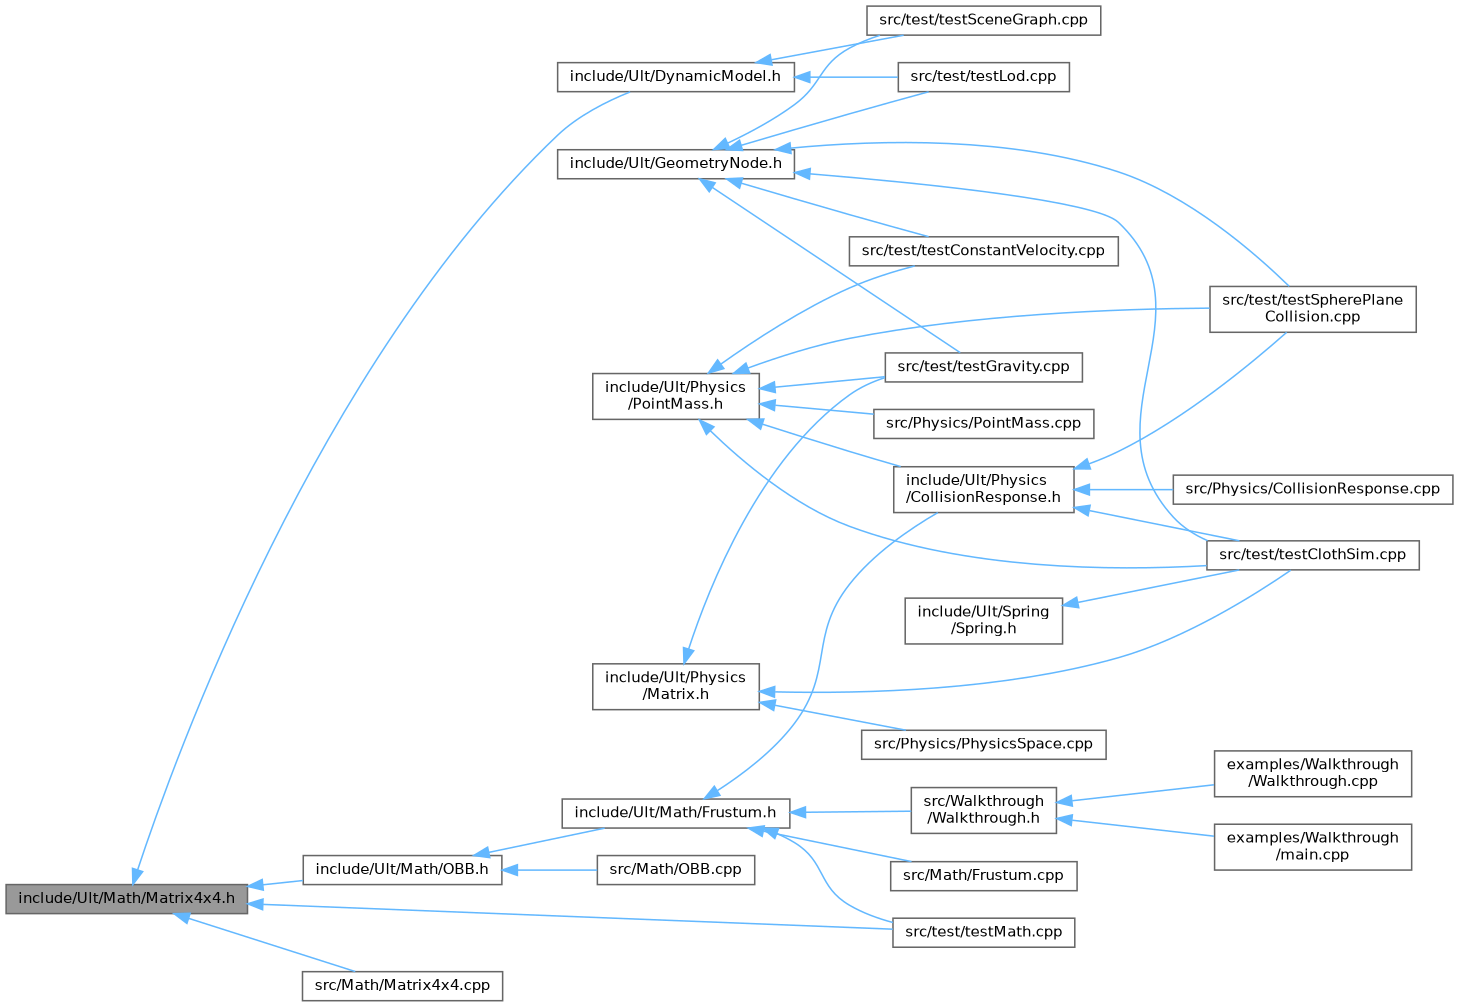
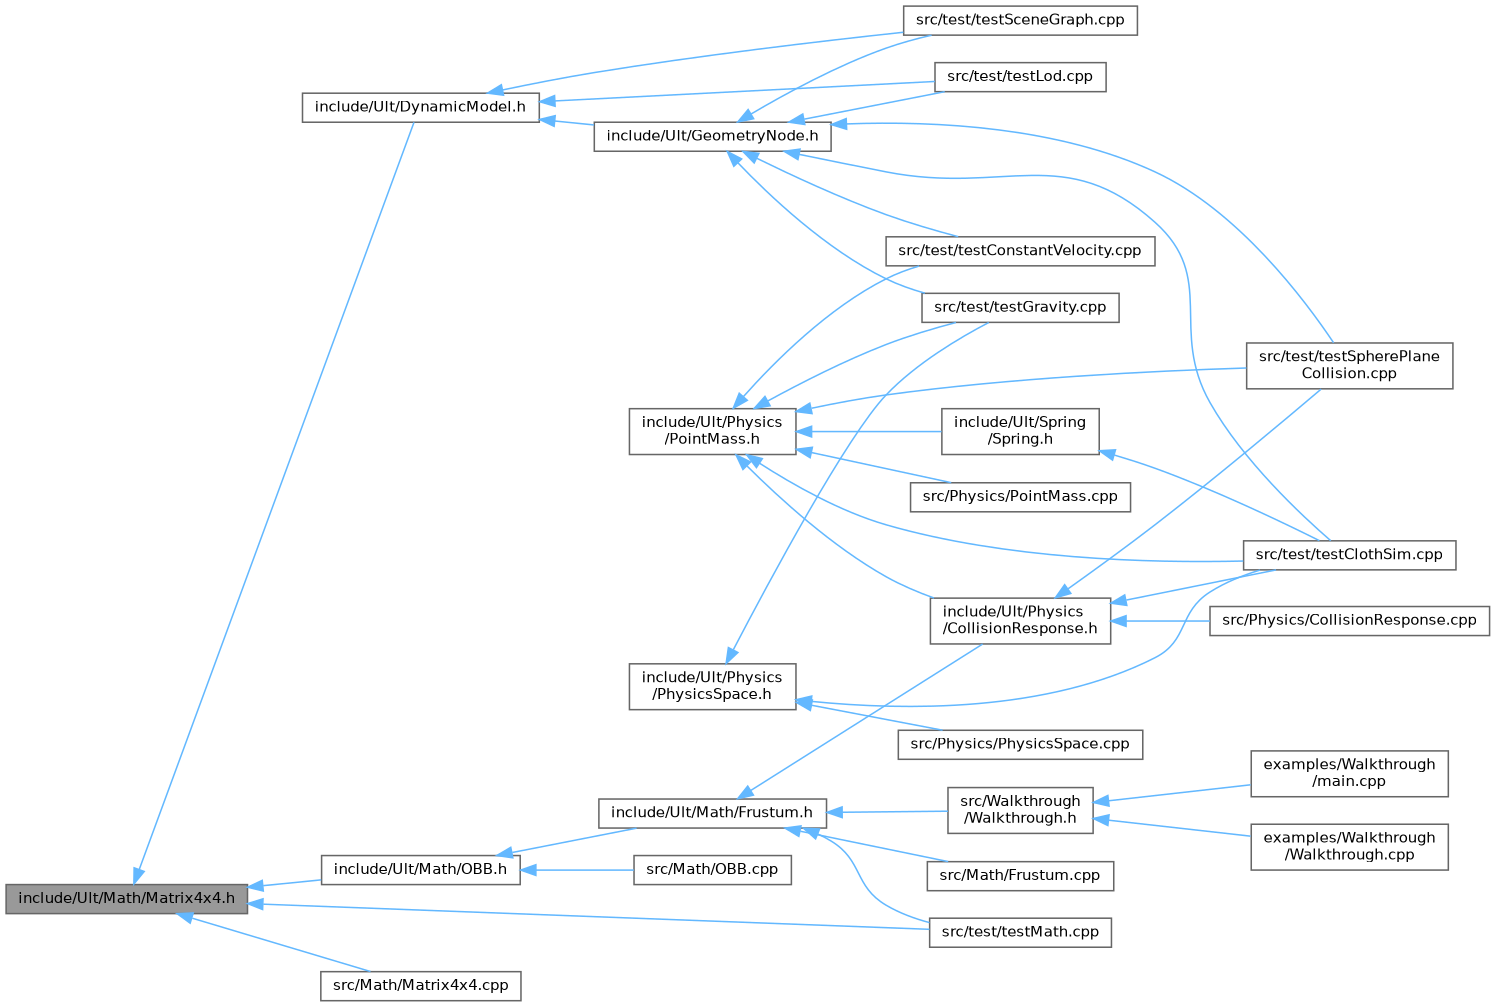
  digraph {
    rankdir=LR
    node [color=grey40 fillcolor=white fontname=Helvetica fontsize=10 shape=box style=filled]
    edge [color=steelblue1 dir=back fontname=Helvetica fontsize=10 labelfontname=Helvetica labelfontsize=10 style=solid]
    n1 [color=gray40 fillcolor=grey60 fontcolor=black height=0.2 label="include/Ult/Math/Matrix4x4.h" width=0.4]
    n2 [height=0.2 label="include/Ult/DynamicModel.h" width=0.4]
    n3 [height=0.2 label="include/Ult/Math/OBB.h" width=0.4]
    n4 [height=0.2 label="src/test/testMath.cpp" width=0.4]
    n5 [height=0.2 label="src/Math/Matrix4x4.cpp" width=0.4]
    n6 [height=0.2 label="include/Ult/GeometryNode.h" width=0.4]
    n7 [height=0.2 label="src/test/testLod.cpp" width=0.4]
    n8 [height=0.2 label="src/test/testSceneGraph.cpp" width=0.4]
    n9 [height=0.2 label="include/Ult/Math/Frustum.h" width=0.4]
    n10 [height=0.2 label="src/Math/OBB.cpp" width=0.4]
    n11 [height=0.2 label="src/test/testClothSim.cpp" width=0.4]
    n12 [height=0.2 label="src/test/testConstantVelocity.cpp" width=0.4]
    n13 [height=0.2 label="src/test/testGravity.cpp" width=0.4]
    n14 [height=0.2 label="src/test/testSpherePlane\lCollision.cpp" width=0.4]
    n15 [height=0.2 label="src/Walkthrough\l/Walkthrough.h" width=0.4]
    n16 [height=0.2 label="include/Ult/Physics\l/CollisionResponse.h" width=0.4]
    n17 [height=0.2 label="src/Math/Frustum.cpp" width=0.4]
    n18 [height=0.2 label="examples/Walkthrough\l/Walkthrough.cpp" width=0.4]
    n19 [height=0.2 label="examples/Walkthrough\l/main.cpp" width=0.4]
    n20 [height=0.2 label="src/Physics/CollisionResponse.cpp" width=0.4]
-   n21 [height=0.2 label="include/Ult/Physics\l/Matrix.h" width=0.4]
+   n21 [height=0.2 label="include/Ult/Physics\l/PhysicsSpace.h" width=0.4]
    n22 [height=0.2 label="src/Physics/PhysicsSpace.cpp" width=0.4]
    n23 [height=0.2 label="include/Ult/Physics\l/PointMass.h" width=0.4]
    n24 [height=0.2 label="include/Ult/Spring\l/Spring.h" width=0.4]
    n25 [height=0.2 label="src/Physics/PointMass.cpp" width=0.4]
    n1 -> n2
    n1 -> n3
    n1 -> n4
    n1 -> n5
+   n2 -> n6
    n2 -> n7
    n2 -> n8
    n3 -> n9
    n3 -> n10
    n6 -> n7
    n6 -> n8
    n6 -> n11
    n6 -> n12
    n6 -> n13
    n6 -> n14
    n9 -> n4
    n9 -> n15
    n9 -> n16
    n9 -> n17
    n15 -> n18
    n15 -> n19
    n16 -> n11
    n16 -> n14
    n16 -> n20
    n21 -> n11
    n21 -> n13
    n21 -> n22
    n23 -> n11
    n23 -> n12
    n23 -> n13
    n23 -> n14
    n23 -> n16
+   n23 -> n24
    n23 -> n25
    n24 -> n11
  }
